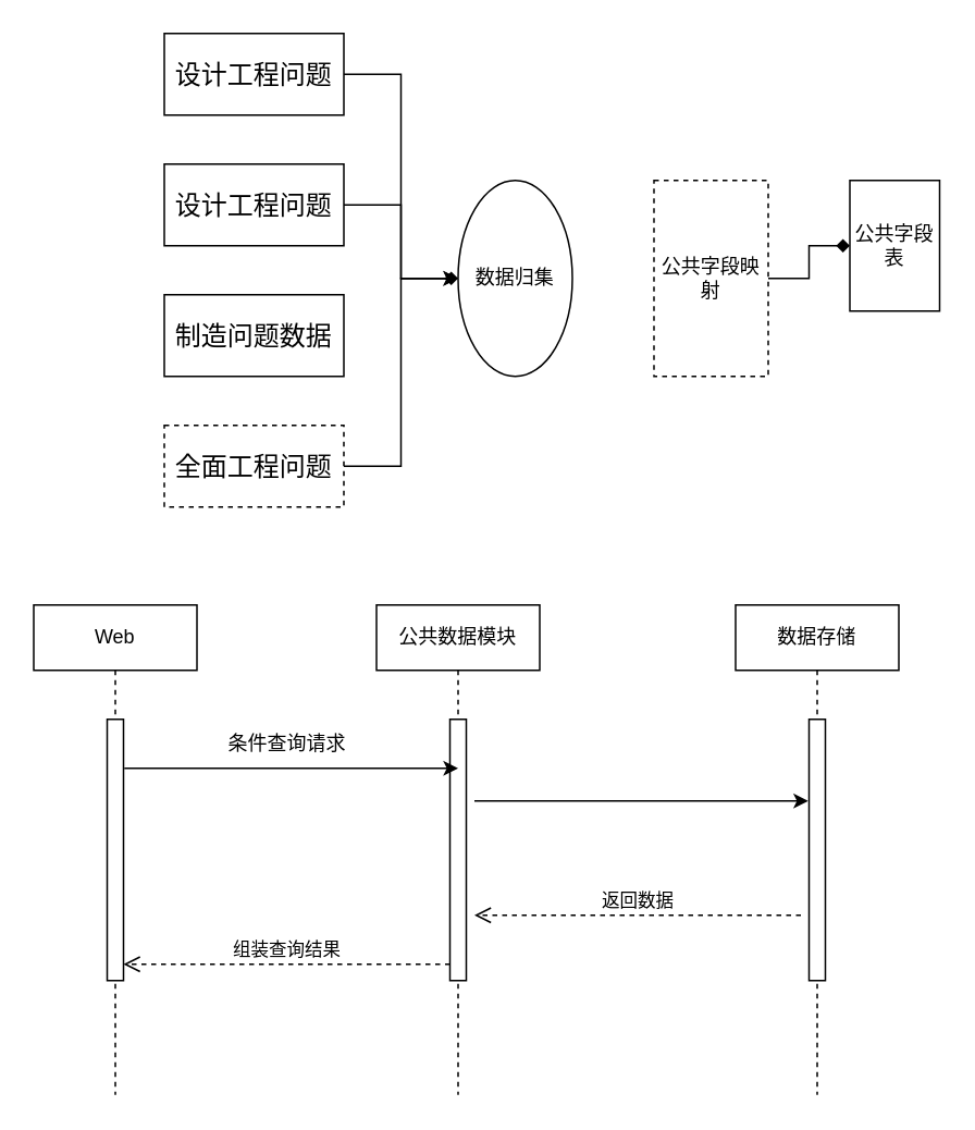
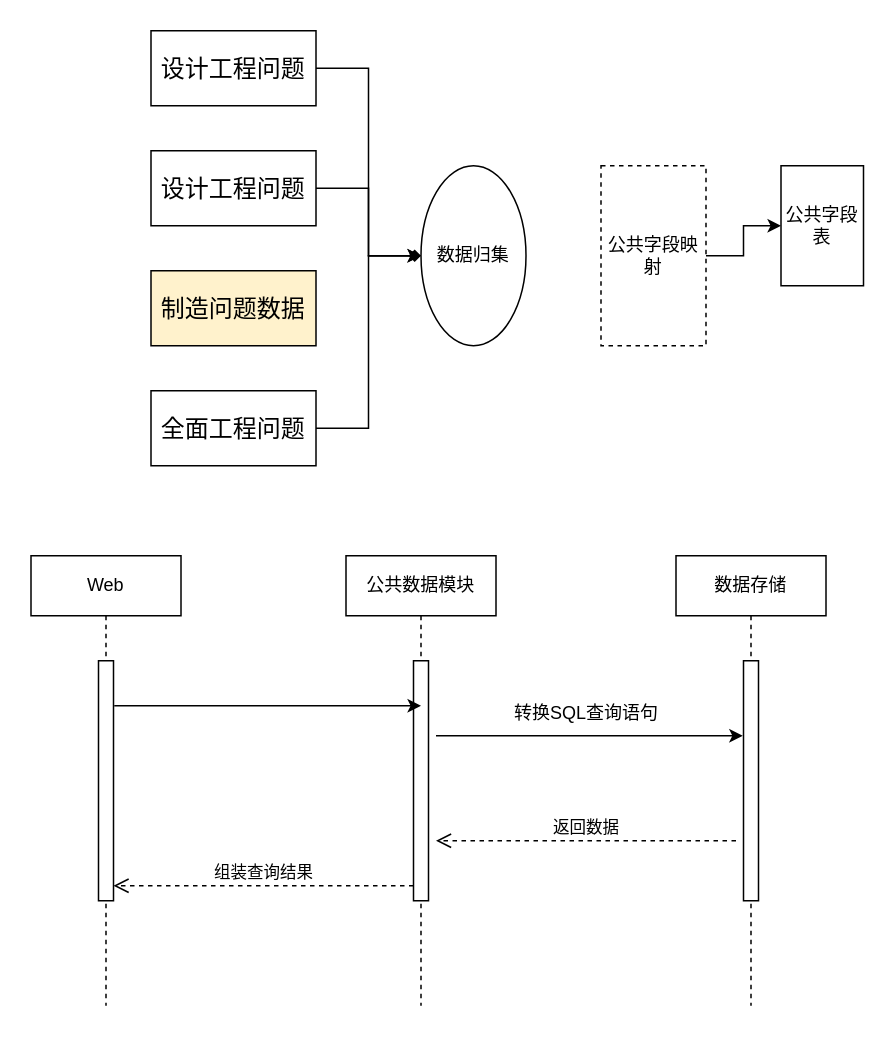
  <mxCell id="0" />
  <mxCell id="1" parent="0" />
  <mxCell id="2" style="edgeStyle=orthogonalEdgeStyle;rounded=0;orthogonalLoop=1;jettySize=auto;html=1;entryX=0;entryY=0.5;entryDx=0;entryDy=0;" edge="1" parent="1" source="3" target="9"><mxGeometry relative="1" as="geometry" /></mxCell>
  <mxCell id="3" value="&lt;p class=&quot;MsoNormal&quot;&gt;&lt;span style=&quot;mso-spacerun:'yes';font-family:宋体;mso-ascii-font-family:'Times New Roman';&lt;br/&gt;mso-hansi-font-family:'Times New Roman';mso-bidi-font-family:'Times New Roman';font-size:12.0pt;&quot;&gt;设计工程问题&lt;/span&gt;&lt;/p&gt;" style="html=1;whiteSpace=wrap;" vertex="1" parent="1"><mxGeometry x="100" y="20" width="110" height="50" as="geometry" /></mxCell>
  <mxCell id="4" style="edgeStyle=orthogonalEdgeStyle;rounded=0;orthogonalLoop=1;jettySize=auto;html=1;entryX=0;entryY=0.5;entryDx=0;entryDy=0;" edge="1" parent="1" source="5" target="9"><mxGeometry relative="1" as="geometry" /></mxCell>
  <mxCell id="5" value="&lt;p class=&quot;MsoNormal&quot;&gt;&lt;span style=&quot;mso-spacerun:'yes';font-family:宋体;mso-ascii-font-family:'Times New Roman';&lt;br/&gt;mso-hansi-font-family:'Times New Roman';mso-bidi-font-family:'Times New Roman';font-size:12.0pt;&quot;&gt;设计工程问题&lt;/span&gt;&lt;/p&gt;" style="html=1;whiteSpace=wrap;" vertex="1" parent="1"><mxGeometry x="100" y="100" width="110" height="50" as="geometry" /></mxCell>
- <mxCell id="6" value="&lt;p class=&quot;MsoNormal&quot;&gt;&lt;span style=&quot;mso-spacerun:'yes';font-family:宋体;mso-ascii-font-family:'Times New Roman';&lt;br/&gt;mso-hansi-font-family:'Times New Roman';mso-bidi-font-family:'Times New Roman';font-size:12.0pt;&quot;&gt;制造问题数据&lt;/span&gt;&lt;/p&gt;" style="html=1;whiteSpace=wrap;" vertex="1" parent="1"><mxGeometry x="100" y="180" width="110" height="50" as="geometry" /></mxCell>
+ <mxCell id="6" value="&lt;p class=&quot;MsoNormal&quot;&gt;&lt;span style=&quot;mso-spacerun:'yes';font-family:宋体;mso-ascii-font-family:'Times New Roman';&lt;br/&gt;mso-hansi-font-family:'Times New Roman';mso-bidi-font-family:'Times New Roman';font-size:12.0pt;&quot;&gt;制造问题数据&lt;/span&gt;&lt;/p&gt;" style="html=1;whiteSpace=wrap;fillColor=#fff2cc;" vertex="1" parent="1"><mxGeometry x="100" y="180" width="110" height="50" as="geometry" /></mxCell>
  <mxCell id="7" style="edgeStyle=orthogonalEdgeStyle;rounded=0;orthogonalLoop=1;jettySize=auto;html=1;entryX=0;entryY=0.5;entryDx=0;entryDy=0;endArrow=diamond;" edge="1" parent="1" source="8" target="9"><mxGeometry relative="1" as="geometry" /></mxCell>
- <mxCell id="8" value="&lt;p class=&quot;MsoNormal&quot;&gt;&lt;span style=&quot;mso-spacerun:'yes';font-family:宋体;mso-ascii-font-family:'Times New Roman';&lt;br/&gt;mso-hansi-font-family:'Times New Roman';mso-bidi-font-family:'Times New Roman';font-size:12.0pt;&quot;&gt;全面工程问题&lt;/span&gt;&lt;/p&gt;" style="html=1;whiteSpace=wrap;dashed=1;" vertex="1" parent="1"><mxGeometry x="100" y="260" width="110" height="50" as="geometry" /></mxCell>
+ <mxCell id="8" value="&lt;p class=&quot;MsoNormal&quot;&gt;&lt;span style=&quot;mso-spacerun:'yes';font-family:宋体;mso-ascii-font-family:'Times New Roman';&lt;br/&gt;mso-hansi-font-family:'Times New Roman';mso-bidi-font-family:'Times New Roman';font-size:12.0pt;&quot;&gt;全面工程问题&lt;/span&gt;&lt;/p&gt;" style="html=1;whiteSpace=wrap;" vertex="1" parent="1"><mxGeometry x="100" y="260" width="110" height="50" as="geometry" /></mxCell>
  <mxCell id="9" value="数据归集" style="ellipse;html=1;whiteSpace=wrap;" vertex="1" parent="1"><mxGeometry x="280" y="110" width="70" height="120" as="geometry" /></mxCell>
- <mxCell id="10" style="edgeStyle=orthogonalEdgeStyle;rounded=0;orthogonalLoop=1;jettySize=auto;html=1;entryX=0;entryY=0.5;entryDx=0;entryDy=0;endArrow=diamond;" edge="1" parent="1" source="11" target="12"><mxGeometry relative="1" as="geometry" /></mxCell>
+ <mxCell id="10" style="edgeStyle=orthogonalEdgeStyle;rounded=0;orthogonalLoop=1;jettySize=auto;html=1;entryX=0;entryY=0.5;entryDx=0;entryDy=0;" edge="1" parent="1" source="11" target="12"><mxGeometry relative="1" as="geometry" /></mxCell>
  <mxCell id="11" value="公共字段映射" style="html=1;whiteSpace=wrap;dashed=1;" vertex="1" parent="1"><mxGeometry x="400" y="110" width="70" height="120" as="geometry" /></mxCell>
  <mxCell id="12" value="公共字段表" style="html=1;whiteSpace=wrap;" vertex="1" parent="1"><mxGeometry x="520" y="110" width="55" height="80" as="geometry" /></mxCell>
  <mxCell id="13" value="Web" style="shape=umlLifeline;perimeter=lifelinePerimeter;whiteSpace=wrap;html=1;container=1;dropTarget=0;collapsible=0;recursiveResize=0;outlineConnect=0;portConstraint=eastwest;newEdgeStyle={&quot;curved&quot;:0,&quot;rounded&quot;:0};" vertex="1" parent="1"><mxGeometry x="20" y="370" width="100" height="300" as="geometry" /></mxCell>
  <mxCell id="14" value="" style="html=1;points=[[0,0,0,0,5],[0,1,0,0,-5],[1,0,0,0,5],[1,1,0,0,-5]];perimeter=orthogonalPerimeter;outlineConnect=0;targetShapes=umlLifeline;portConstraint=eastwest;newEdgeStyle={&quot;curved&quot;:0,&quot;rounded&quot;:0};" vertex="1" parent="13"><mxGeometry x="45" y="70" width="10" height="160" as="geometry" /></mxCell>
  <mxCell id="15" value="公共数据模块" style="shape=umlLifeline;perimeter=lifelinePerimeter;whiteSpace=wrap;html=1;container=1;dropTarget=0;collapsible=0;recursiveResize=0;outlineConnect=0;portConstraint=eastwest;newEdgeStyle={&quot;curved&quot;:0,&quot;rounded&quot;:0};" vertex="1" parent="1"><mxGeometry x="230" y="370" width="100" height="300" as="geometry" /></mxCell>
  <mxCell id="16" value="" style="html=1;points=[[0,0,0,0,5],[0,1,0,0,-5],[1,0,0,0,5],[1,1,0,0,-5]];perimeter=orthogonalPerimeter;outlineConnect=0;targetShapes=umlLifeline;portConstraint=eastwest;newEdgeStyle={&quot;curved&quot;:0,&quot;rounded&quot;:0};" vertex="1" parent="15"><mxGeometry x="45" y="70" width="10" height="160" as="geometry" /></mxCell>
  <mxCell id="17" value="数据存储" style="shape=umlLifeline;perimeter=lifelinePerimeter;whiteSpace=wrap;html=1;container=1;dropTarget=0;collapsible=0;recursiveResize=0;outlineConnect=0;portConstraint=eastwest;newEdgeStyle={&quot;curved&quot;:0,&quot;rounded&quot;:0};" vertex="1" parent="1"><mxGeometry x="450" y="370" width="100" height="300" as="geometry" /></mxCell>
  <mxCell id="18" value="" style="html=1;points=[[0,0,0,0,5],[0,1,0,0,-5],[1,0,0,0,5],[1,1,0,0,-5]];perimeter=orthogonalPerimeter;outlineConnect=0;targetShapes=umlLifeline;portConstraint=eastwest;newEdgeStyle={&quot;curved&quot;:0,&quot;rounded&quot;:0};" vertex="1" parent="17"><mxGeometry x="45" y="70" width="10" height="160" as="geometry" /></mxCell>
  <mxCell id="19" style="edgeStyle=orthogonalEdgeStyle;rounded=0;orthogonalLoop=1;jettySize=auto;html=1;curved=0;" edge="1" parent="1"><mxGeometry relative="1" as="geometry"><mxPoint x="75.5" y="470" as="sourcePoint" /><mxPoint x="280" y="470" as="targetPoint" /></mxGeometry></mxCell>
- <mxCell id="20" value="条件查询请求" style="text;html=1;align=center;verticalAlign=middle;resizable=0;points=[];autosize=1;strokeColor=none;fillColor=none;" vertex="1" parent="1"><mxGeometry x="125" y="440" width="100" height="30" as="geometry" /></mxCell>
  <mxCell id="21" style="edgeStyle=orthogonalEdgeStyle;rounded=0;orthogonalLoop=1;jettySize=auto;html=1;curved=0;" edge="1" parent="1"><mxGeometry relative="1" as="geometry"><mxPoint x="290" y="490" as="sourcePoint" /><mxPoint x="494.5" y="490" as="targetPoint" /></mxGeometry></mxCell>
+ <mxCell id="22" value="转换SQL查询语句" style="text;html=1;align=center;verticalAlign=middle;resizable=0;points=[];autosize=1;strokeColor=none;fillColor=none;" vertex="1" parent="1"><mxGeometry x="330" y="460" width="120" height="30" as="geometry" /></mxCell>
  <mxCell id="23" value="返回数据" style="html=1;verticalAlign=bottom;endArrow=open;dashed=1;endSize=8;curved=0;rounded=0;" edge="1" parent="1"><mxGeometry relative="1" as="geometry"><mxPoint x="490" y="560" as="sourcePoint" /><mxPoint x="290" y="560" as="targetPoint" /></mxGeometry></mxCell>
  <mxCell id="24" value="组装查询结果" style="html=1;verticalAlign=bottom;endArrow=open;dashed=1;endSize=8;curved=0;rounded=0;" edge="1" parent="1"><mxGeometry relative="1" as="geometry"><mxPoint x="275" y="590" as="sourcePoint" /><mxPoint x="75" y="590" as="targetPoint" /></mxGeometry></mxCell>
